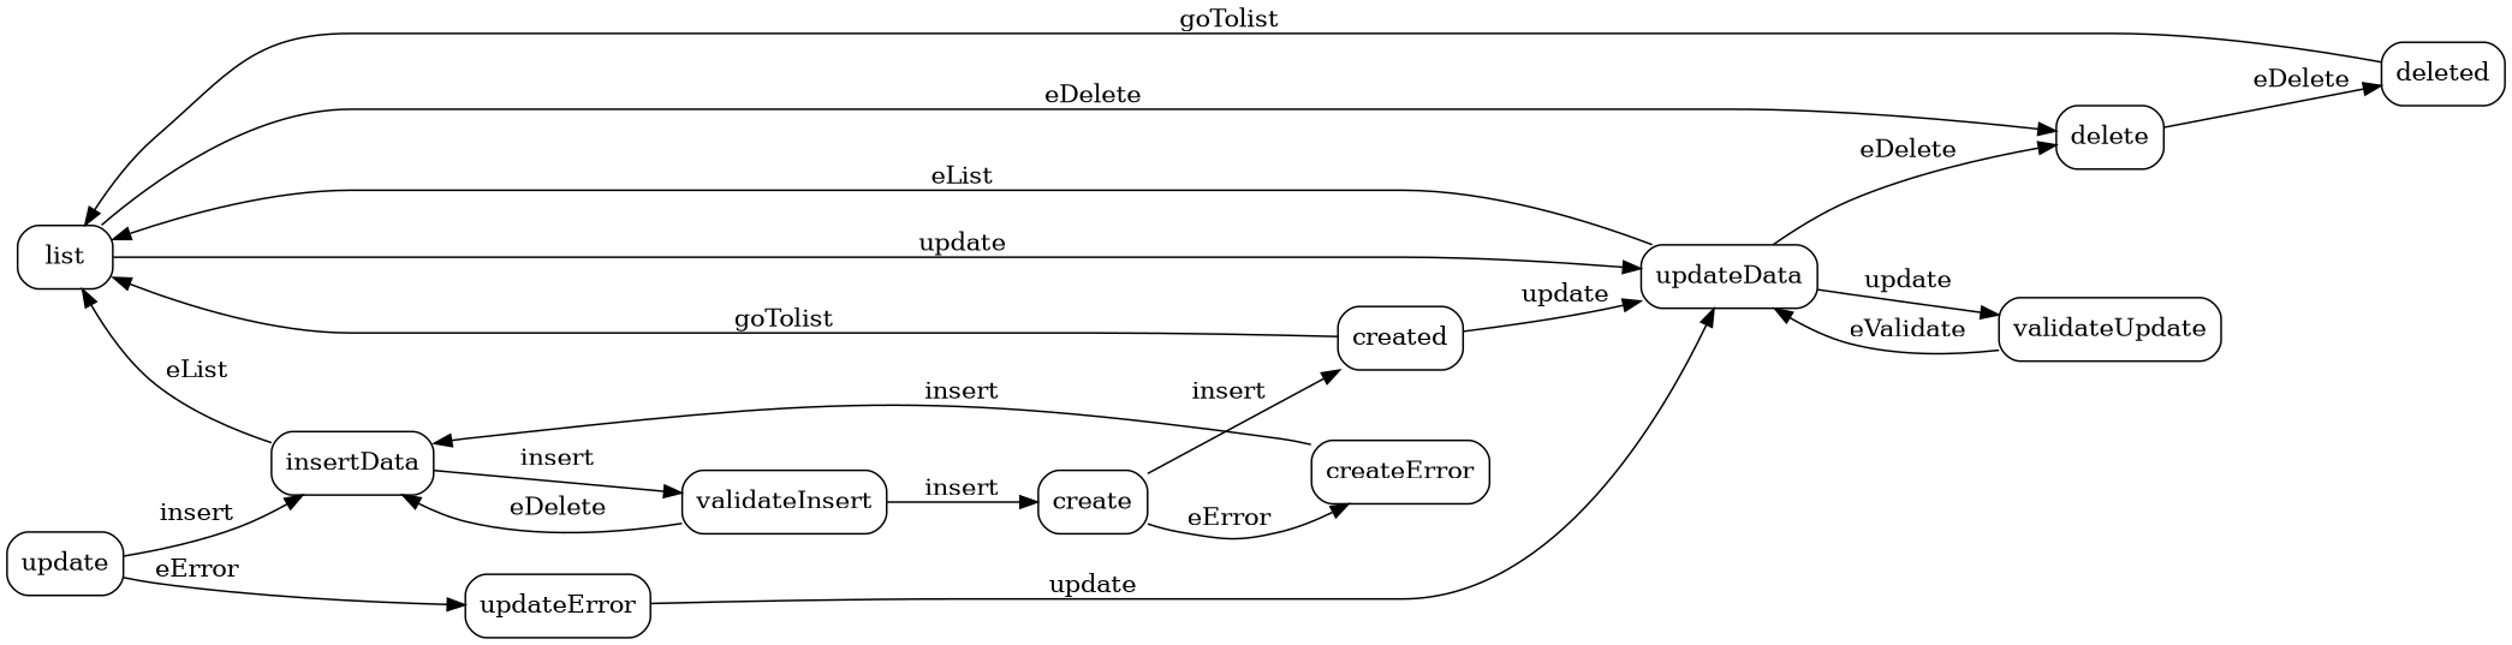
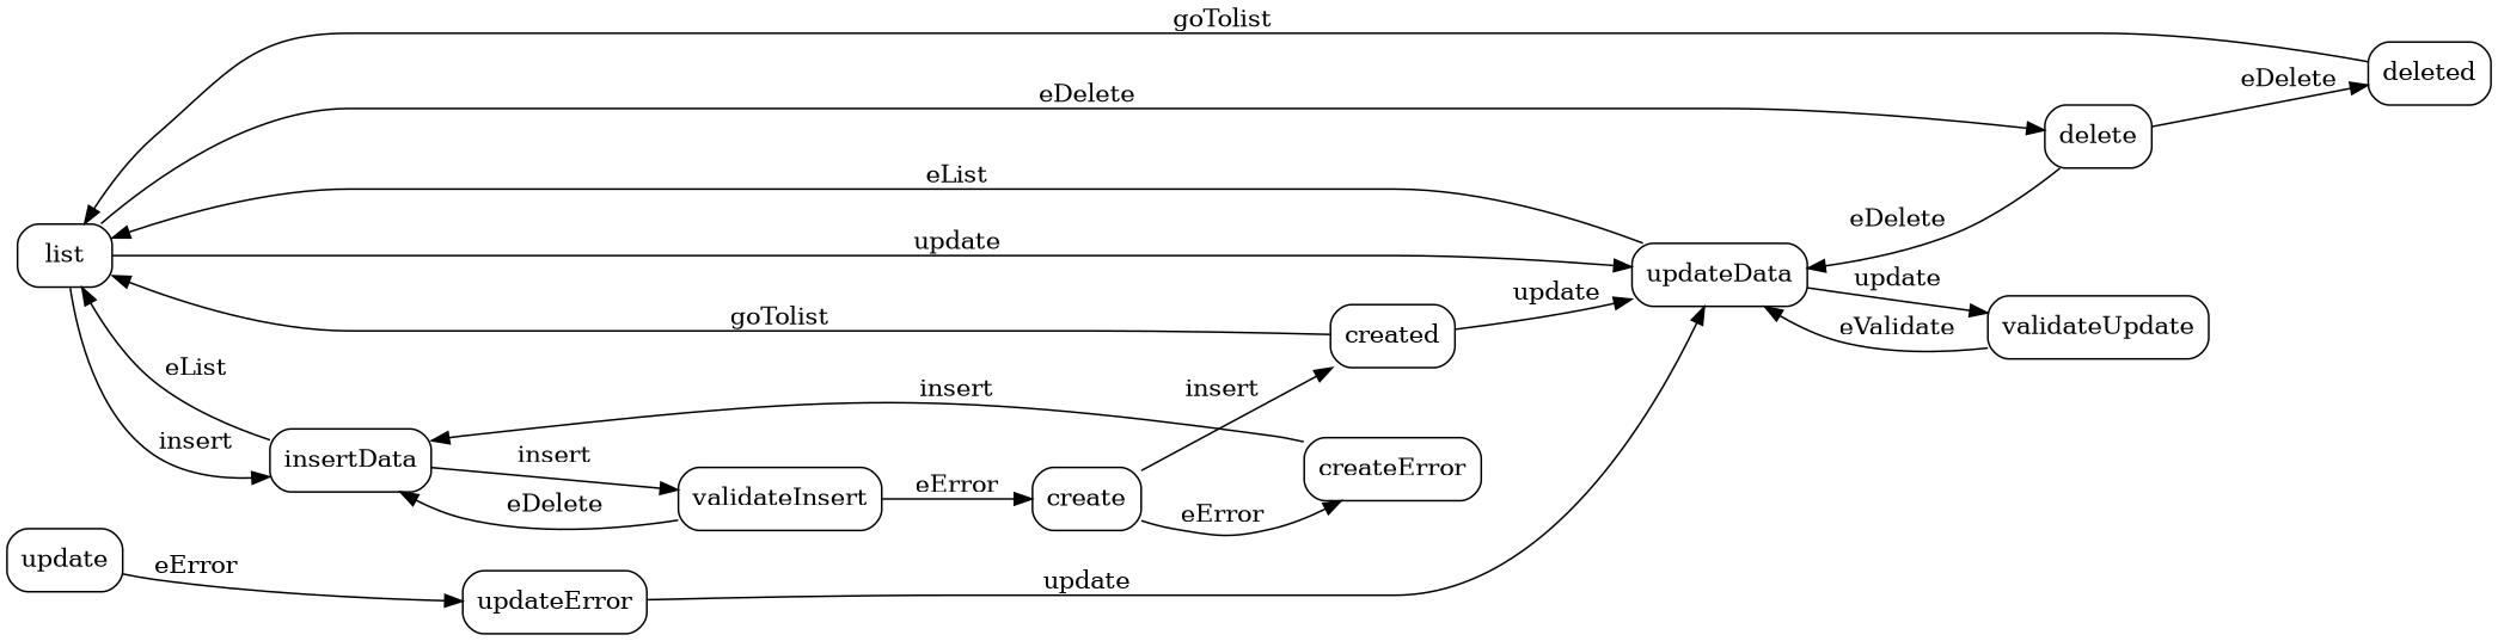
  digraph {
    rankdir=LR
    node [shape=box style=rounded]
    edge [splines=curved]
    list
    updateData
    insertData
    delete
    validateUpdate
    validateInsert
    deleted
    create
    createError
    created
    update
    updateError
    list -> updateData [label=update]
-   update -> insertData [label=insert]
+   list -> insertData [label=insert]
    list -> delete [label=eDelete]
    updateData -> list [label=eList]
-   updateData -> delete [label=eDelete]
+   delete -> updateData [label=eDelete]
    updateData -> validateUpdate [label=update]
    insertData -> list [label=eList]
    insertData -> validateInsert [label=insert]
    delete -> deleted [label=eDelete]
    validateUpdate -> updateData [label=eValidate]
    validateInsert -> insertData [label=eDelete]
-   validateInsert -> create [label=insert]
+   validateInsert -> create [label=eError]
    deleted -> list [label=goTolist]
    create -> createError [label=eError]
    create -> created [label=insert]
    createError -> insertData [label=insert]
    created -> list [label=goTolist]
    created -> updateData [label=update]
    update -> updateError [label=eError]
    updateError -> updateData [label=update]
  }
